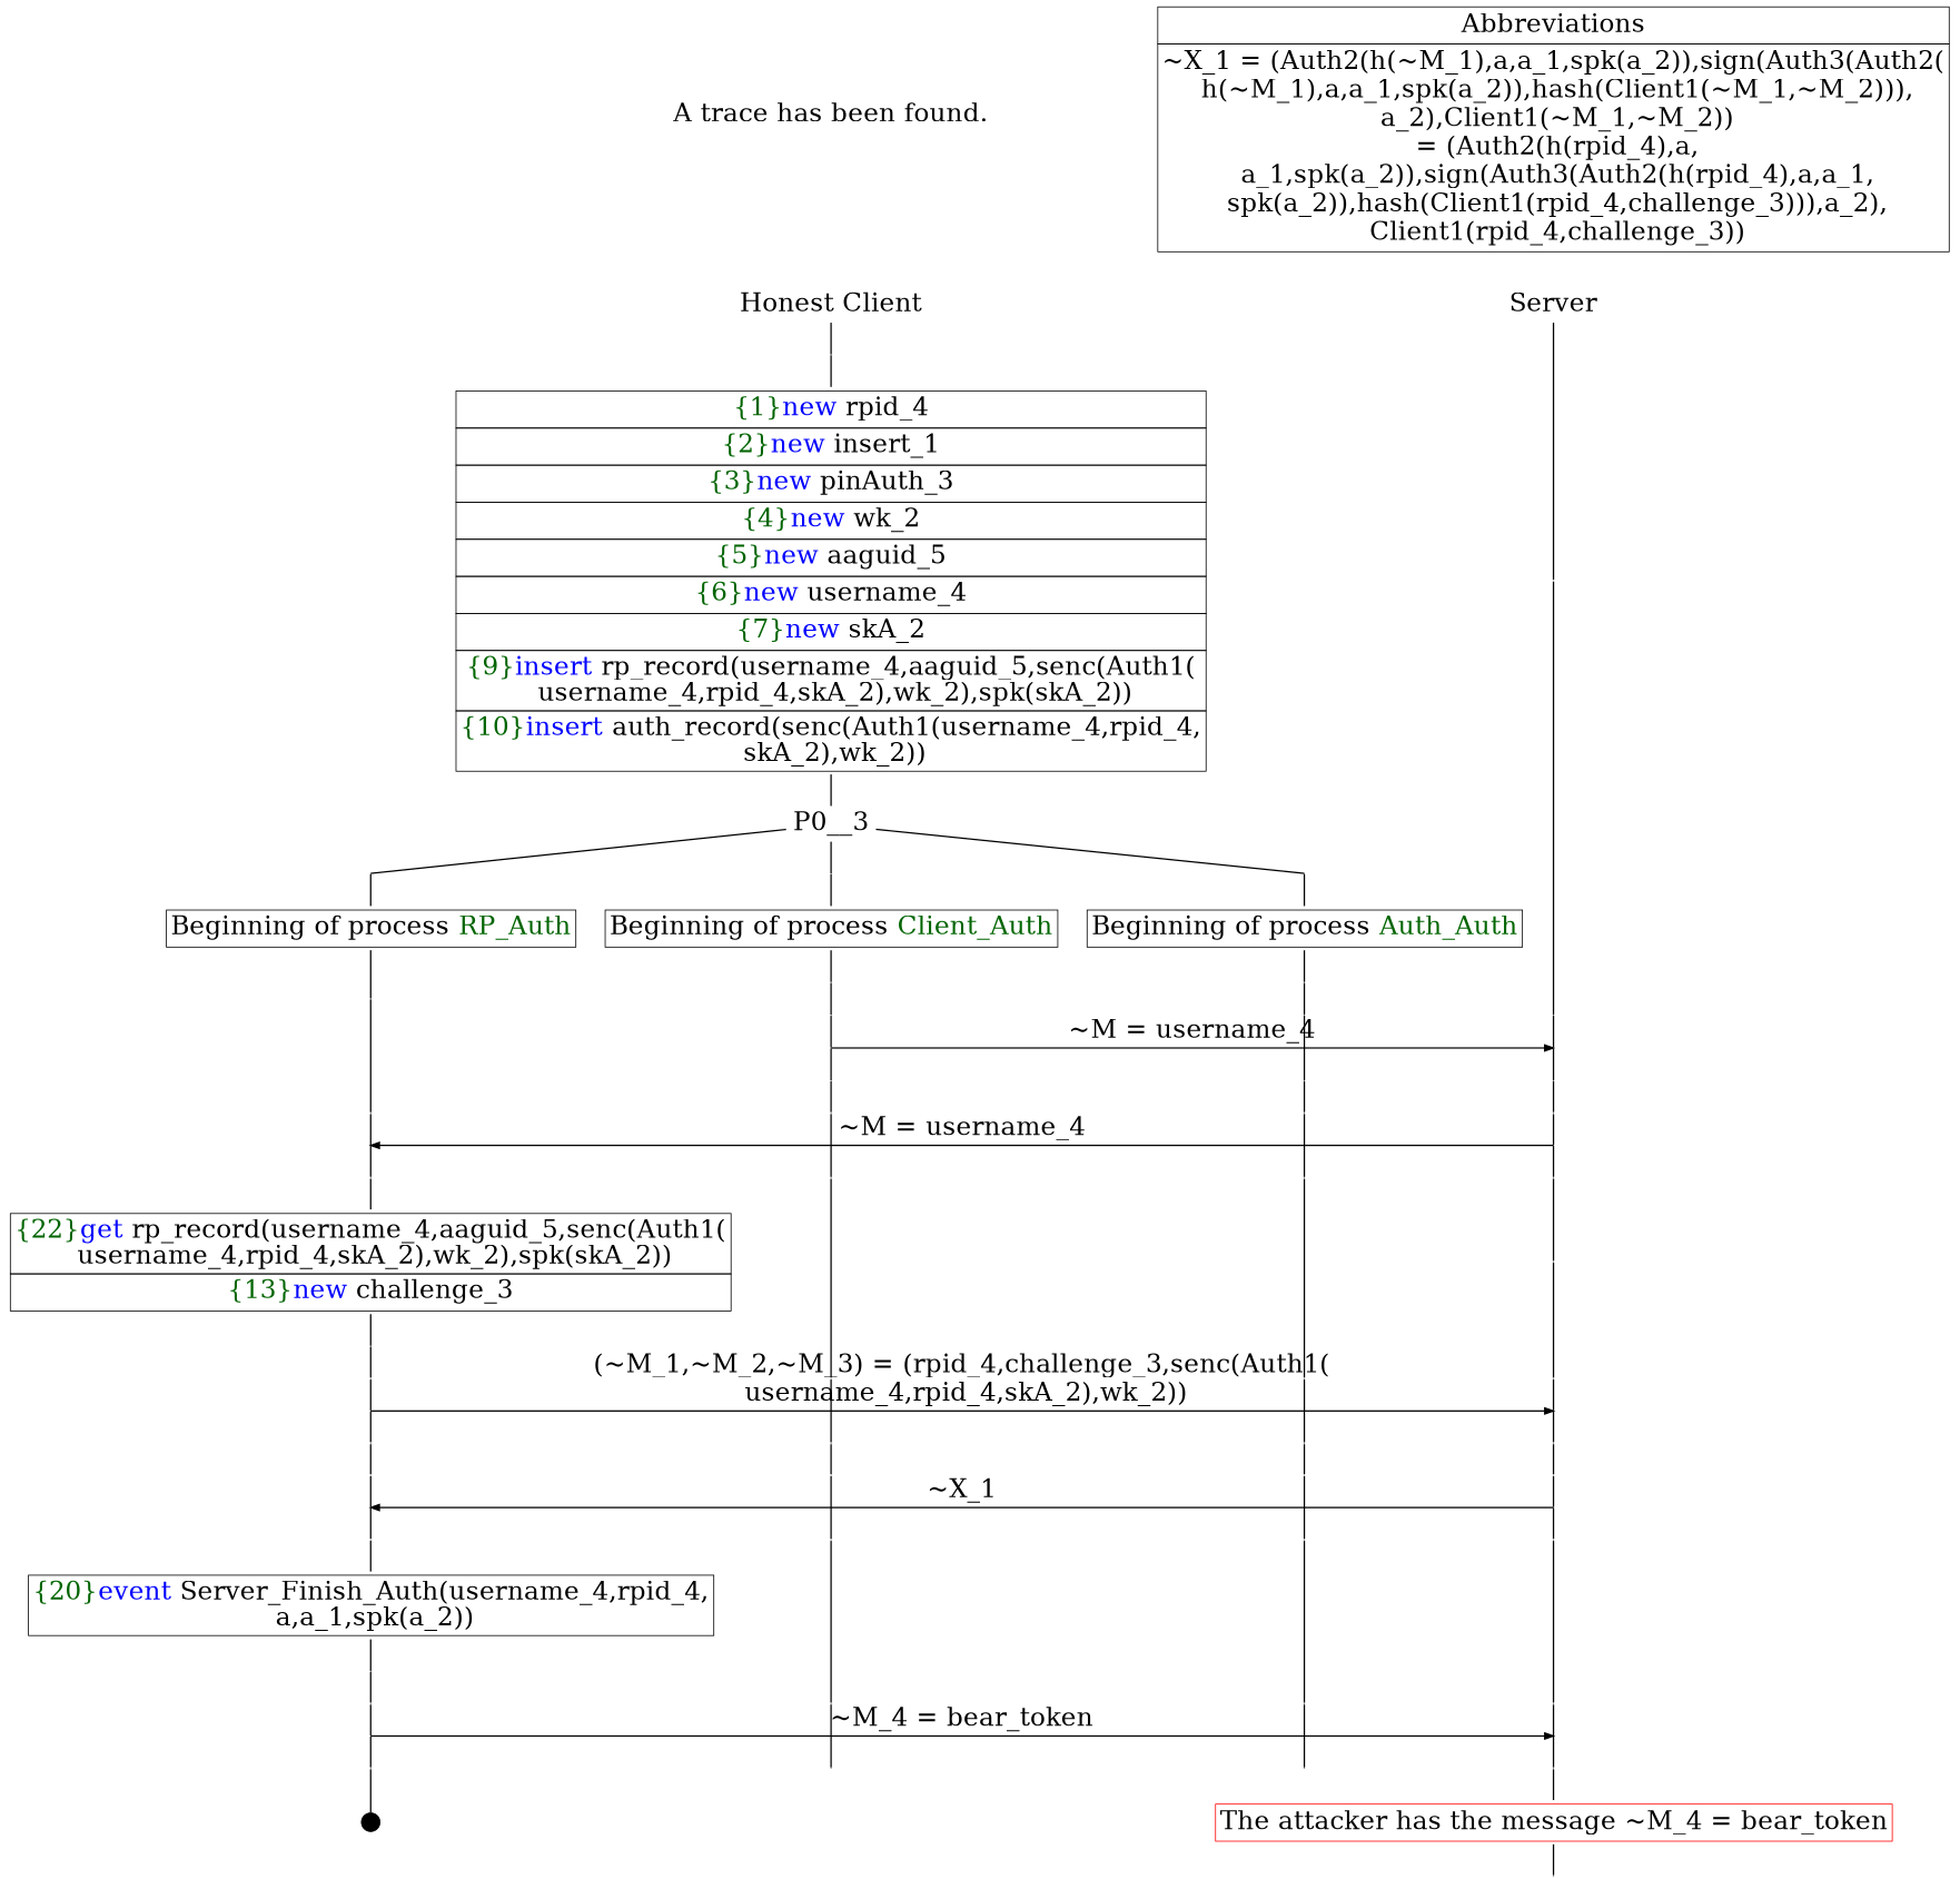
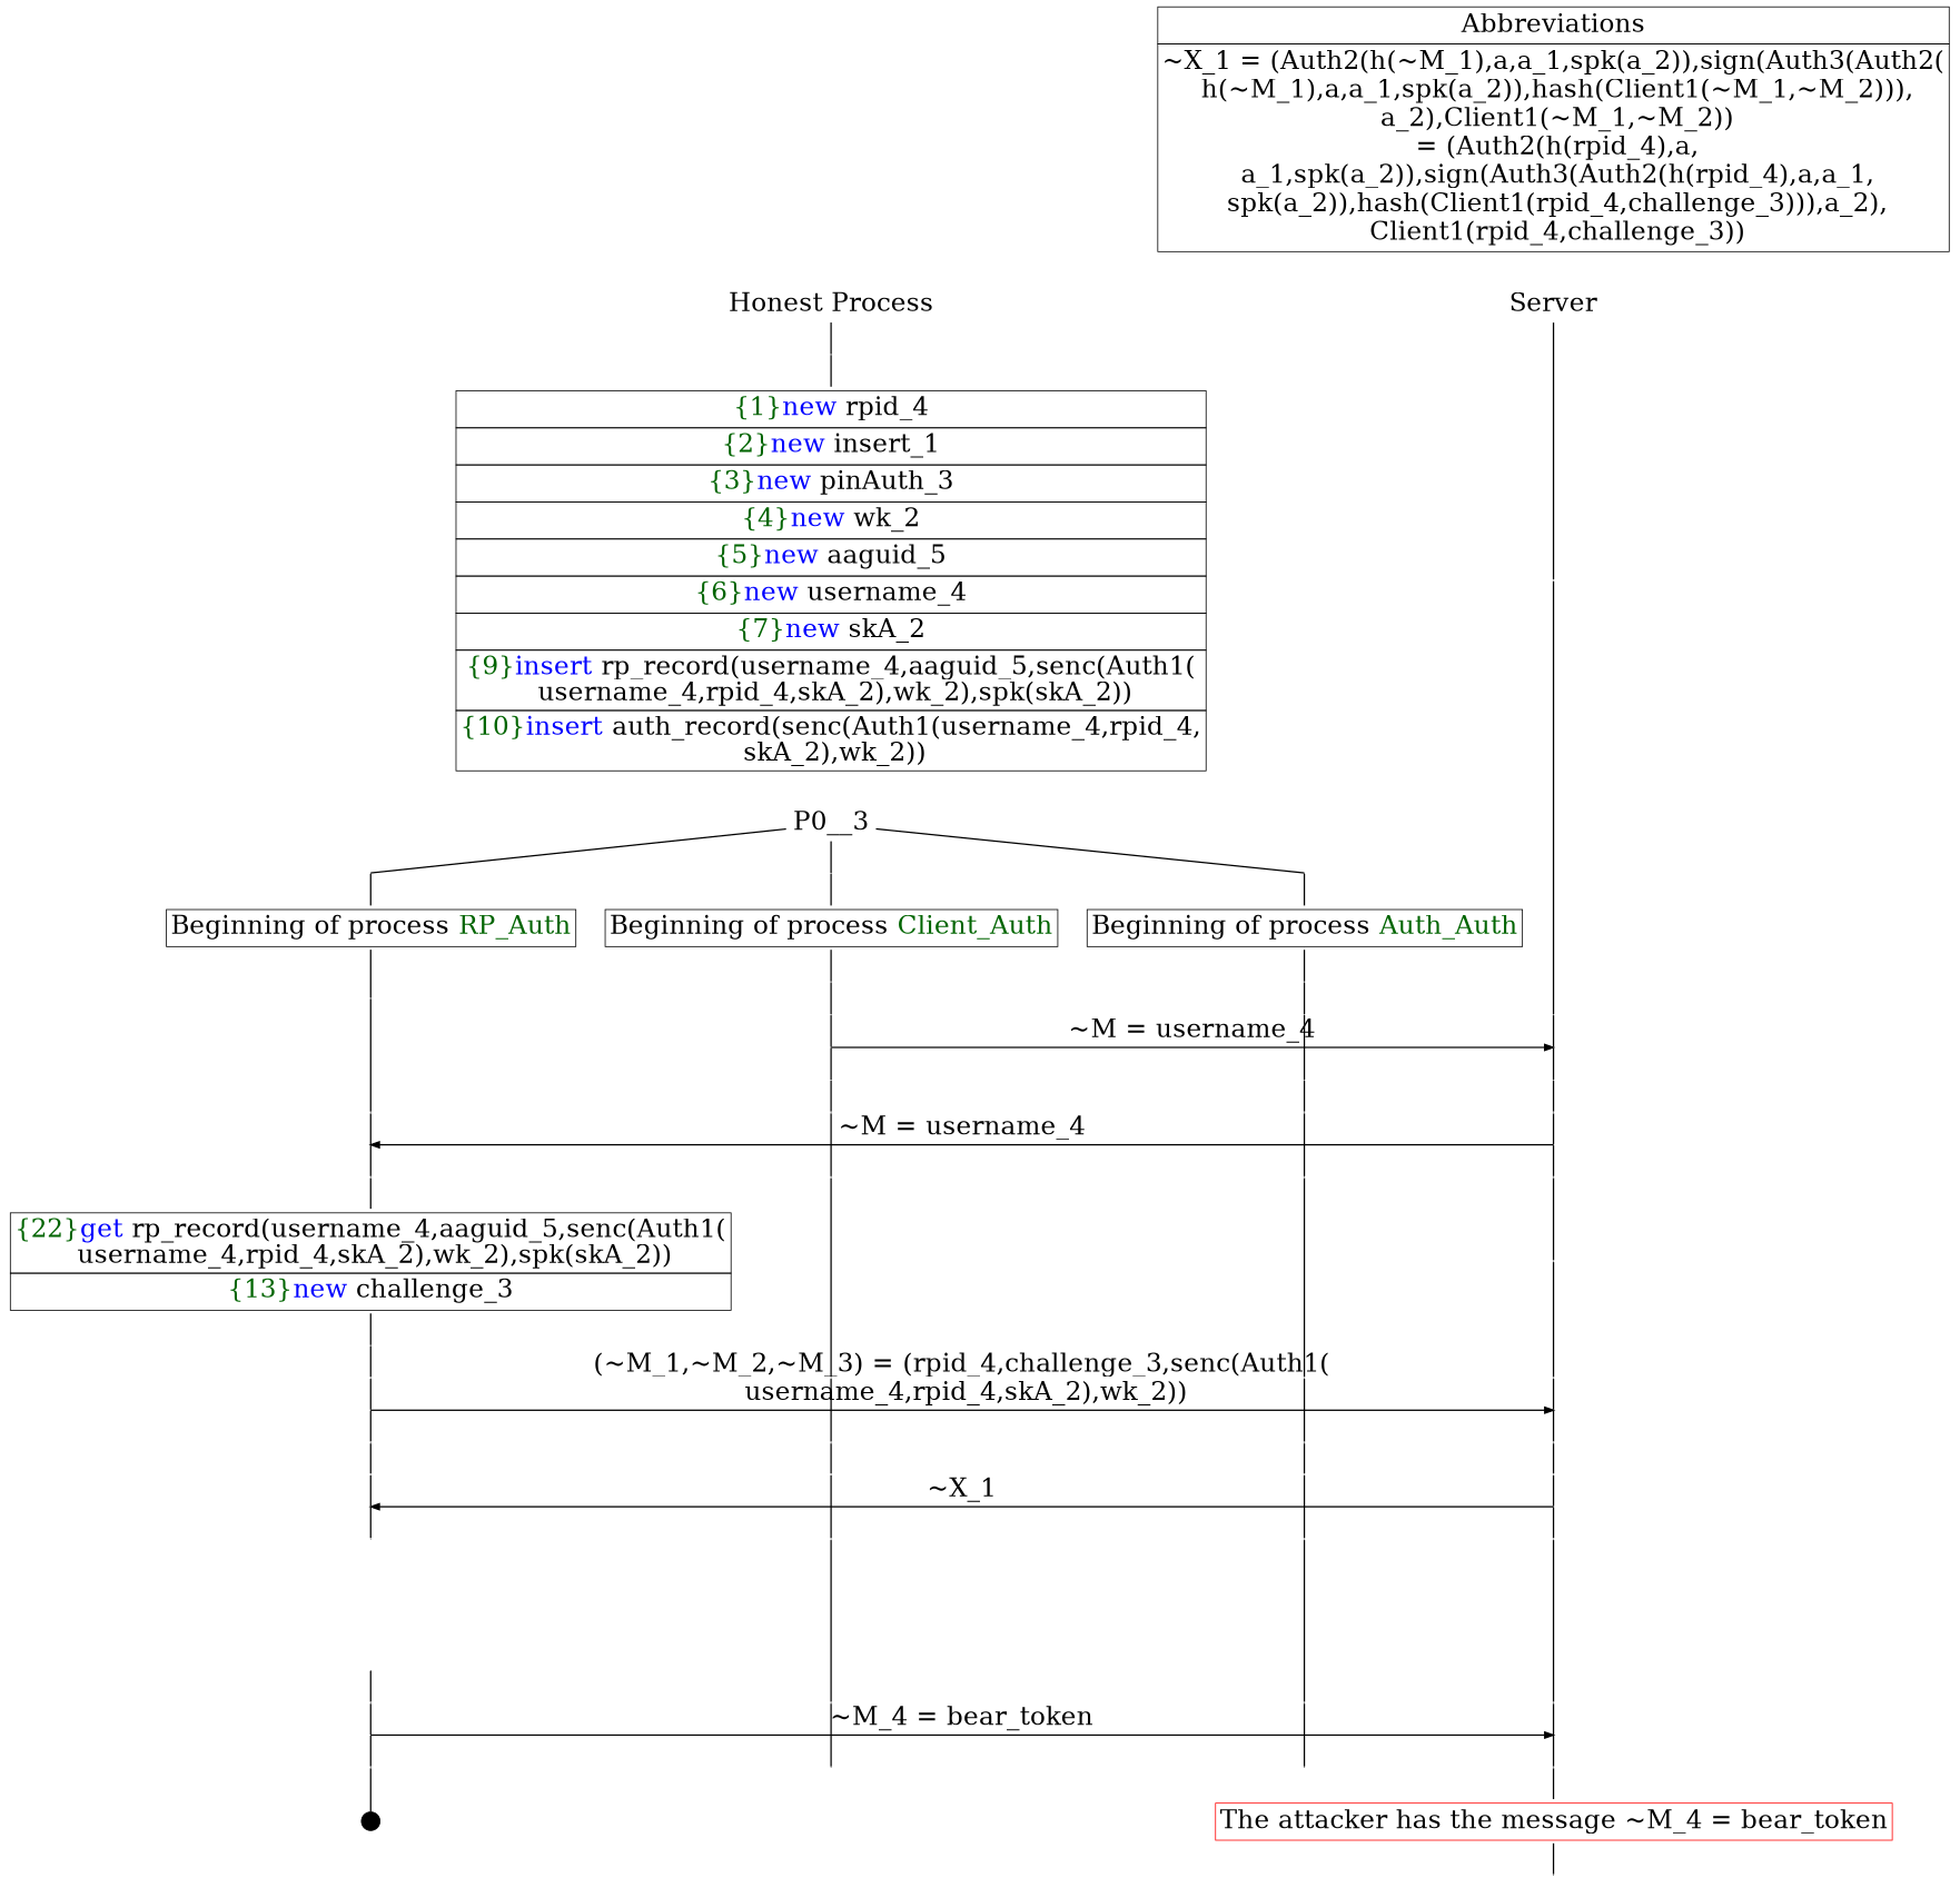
  digraph {
    ordering=out
    node [fontsize=30 shape=point]
    edge [arrowhead=none fontsize=30 penwidth=1.6 weight=100]
-   n1 [height=0 label="Honest Client" shape=plaintext width=0]
+   n1 [height=0 label="Honest Process" shape=plaintext width=0]
    n2 [height=0 label=Server shape=plaintext width=0]
    P0_2__7 [height=0 width=0]
    P__6 [height=0 width=0]
    n5 [height=0 label=<<TABLE BORDER="0" CELLBORDER="1" CELLSPACING="0" CELLPADDING="4"> <TR><TD><FONT COLOR="darkgreen">{1}</FONT><FONT COLOR="blue">new </FONT>rpid_4</TD></TR><TR><TD><FONT COLOR="darkgreen">{2}</FONT><FONT COLOR="blue">new </FONT>insert_1</TD></TR><TR><TD><FONT COLOR="darkgreen">{3}</FONT><FONT COLOR="blue">new </FONT>pinAuth_3</TD></TR><TR><TD><FONT COLOR="darkgreen">{4}</FONT><FONT COLOR="blue">new </FONT>wk_2</TD></TR><TR><TD><FONT COLOR="darkgreen">{5}</FONT><FONT COLOR="blue">new </FONT>aaguid_5</TD></TR><TR><TD><FONT COLOR="darkgreen">{6}</FONT><FONT COLOR="blue">new </FONT>username_4</TD></TR><TR><TD><FONT COLOR="darkgreen">{7}</FONT><FONT COLOR="blue">new </FONT>skA_2</TD></TR><TR><TD><FONT COLOR="darkgreen">{9}</FONT><FONT COLOR="blue">insert </FONT>rp_record(username_4,aaguid_5,senc(Auth1(<br/> username_4,rpid_4,skA_2),wk_2),spk(skA_2))</TD></TR><TR><TD><FONT COLOR="darkgreen">{10}</FONT><FONT COLOR="blue">insert </FONT>auth_record(senc(Auth1(username_4,rpid_4,<br/> skA_2),wk_2))</TD></TR></TABLE>> shape=plaintext width=0]
    P__1 [height=0 width=0]
    P0_2__3 [height=0 width=0]
    P0_1__3 [height=0 width=0]
    P0_0__3 [height=0 width=0]
    P0_1__6 [height=0 width=0]
    P0_0__6 [height=0 width=0]
    P__2 [height=0 width=0]
    P0_1__7 [height=0 width=0]
    P__3 [height=0 width=0]
    P0_1__8 [height=0 width=0]
    P0_0__7 [height=0 width=0]
    P__4 [height=0 width=0]
    P0_2__6 [height=0 width=0]
    P0_1__9 [height=0 width=0]
    P0_0__8 [height=0 width=0]
    P__5 [height=0 width=0]
    P0_2__8 [height=0 width=0]
    P0_1__10 [height=0 width=0]
    P0_0__9 [height=0 width=0]
    P__7 [height=0 width=0]
    n26 [height=0 label=<<TABLE BORDER="0" CELLBORDER="1" CELLSPACING="0" CELLPADDING="4"> <TR><TD><FONT COLOR="darkgreen">{22}</FONT><FONT COLOR="blue">get </FONT>rp_record(username_4,aaguid_5,senc(Auth1(<br/> username_4,rpid_4,skA_2),wk_2),spk(skA_2))</TD></TR><TR><TD><FONT COLOR="darkgreen">{13}</FONT><FONT COLOR="blue">new </FONT>challenge_3</TD></TR></TABLE>> shape=plaintext width=0]
    P__8 [height=0 width=0]
    P0_2__11 [height=0 width=0]
    P0_1__11 [height=0 width=0]
    P0_0__10 [height=0 width=0]
    P__9 [height=0 width=0]
    P0_2__12 [height=0 width=0]
    P__10 [height=0 width=0]
    P0_2__13 [height=0 width=0]
    P0_1__12 [height=0 width=0]
    P0_0__11 [height=0 width=0]
    P__11 [height=0 width=0]
    P0_2__14 [height=0 width=0]
    P0_1__13 [height=0 width=0]
    P0_0__12 [height=0 width=0]
    P__12 [height=0 width=0]
    P0_2__15 [height=0 width=0]
    P__13 [height=0 width=0]
    P0_2__16 [height=0 width=0]
    P0_1__14 [height=0 width=0]
    P0_0__13 [height=0 width=0]
    P__14 [height=0 width=0]
    P0_2__19 [height=0 width=0]
    P0_1__15 [height=0 width=0]
    P0_0__14 [height=0 width=0]
    P__15 [height=0 width=0]
    P0_2__20 [height=0 width=0]
    P__16 [height=0 width=0]
    P0_2__21 [height=0 width=0]
    P0_1__16 [height=0 width=0]
    P0_0__15 [height=0 width=0]
    P__17 [height=0 width=0]
    P0__1 [height=0 width=0]
    P0__3 [fixedsize=false height=0 shape=none width=0]
    n60 [height=0 label=<<TABLE BORDER="0" CELLBORDER="1" CELLSPACING="0" CELLPADDING="4"> <TR><TD>Beginning of process <FONT COLOR="darkgreen">RP_Auth</FONT></TD></TR></TABLE>> shape=plaintext width=0]
    n61 [height=0 label=<<TABLE BORDER="0" CELLBORDER="1" CELLSPACING="0" CELLPADDING="4"> <TR><TD>Beginning of process <FONT COLOR="darkgreen">Client_Auth</FONT></TD></TR></TABLE>> shape=plaintext width=0]
    n62 [height=0 label=<<TABLE BORDER="0" CELLBORDER="1" CELLSPACING="0" CELLPADDING="4"> <TR><TD>Beginning of process <FONT COLOR="darkgreen">Auth_Auth</FONT></TD></TR></TABLE>> shape=plaintext width=0]
    P0_2__10 [height=0 width=0]
-   n64 [height=0 label=<<TABLE BORDER="0" CELLBORDER="1" CELLSPACING="0" CELLPADDING="4"> <TR><TD><FONT COLOR="darkgreen">{20}</FONT><FONT COLOR="blue">event</FONT> Server_Finish_Auth(username_4,rpid_4,<br/> a,a_1,spk(a_2))</TD></TR></TABLE>> shape=plaintext width=0]
    P0_2__22 [height=0.3 width=0.3]
    n66 [color=red height=0 label=<<TABLE BORDER="0" CELLBORDER="1" CELLSPACING="0" CELLPADDING="4"> <TR><TD>The attacker has the message ~M_4 = bear_token</TD></TR></TABLE>> shape=plaintext width=0]
-   n67 [height=0 label=<A trace has been found.<br/> > shape=plaintext width=0]
    P0_2__5 [height=0 width=0]
    P0_1__5 [height=0 width=0]
    P0_0__5 [height=0 width=0]
    P0_2__18 [height=0 width=0]
    P__19 [height=0 width=0]
    n73 [height=0 label=<<TABLE BORDER="0" CELLBORDER="1" CELLSPACING="0" CELLPADDING="4"><TR> <TD> Abbreviations </TD></TR><TR><TD>~X_1 = (Auth2(h(~M_1),a,a_1,spk(a_2)),sign(Auth3(Auth2(<br/> h(~M_1),a,a_1,spk(a_2)),hash(Client1(~M_1,~M_2))),<br/> a_2),Client1(~M_1,~M_2))<br/> = (Auth2(h(rpid_4),a,<br/> a_1,spk(a_2)),sign(Auth3(Auth2(h(rpid_4),a,a_1,<br/> spk(a_2)),hash(Client1(rpid_4,challenge_3))),a_2),<br/> Client1(rpid_4,challenge_3))</TD></TR></TABLE>> shape=plaintext width=0]
    subgraph sub_1 {
      rank=same
      n1
      n2
    }
    subgraph sub_2 {
      rank=same
      P0_2__7
      P__6
    }
    subgraph sub_3 {
      rank=same
      n5
      P__1
    }
    subgraph sub_4 {
      rank=same
      P0_2__3
      P0_1__3
      P0_0__3
    }
    subgraph sub_5 {
      rank=same
      P0_1__6
      P0_0__6
      P__2
    }
    subgraph sub_6 {
      rank=same
      P0_1__7
      P__3
    }
    subgraph sub_7 {
      rank=same
      P0_1__8
      P0_0__7
      P__4
    }
    subgraph sub_8 {
      rank=same
      P0_2__6
      P0_1__9
      P0_0__8
      P__5
    }
    subgraph sub_9 {
      rank=same
      P0_2__8
      P0_1__10
      P0_0__9
      P__7
    }
    subgraph sub_10 {
      rank=same
      n26
      P__8
    }
    subgraph sub_11 {
      rank=same
      P0_2__11
      P0_1__11
      P0_0__10
      P__9
    }
    subgraph sub_12 {
      rank=same
      P0_2__12
      P__10
    }
    subgraph sub_13 {
      rank=same
      P0_2__13
      P0_1__12
      P0_0__11
      P__11
    }
    subgraph sub_14 {
      rank=same
      P0_2__14
      P0_1__13
      P0_0__12
      P__12
    }
    subgraph sub_15 {
      rank=same
      P0_2__15
      P__13
    }
    subgraph sub_16 {
      rank=same
      P0_2__16
      P0_1__14
      P0_0__13
      P__14
    }
    subgraph sub_17 {
      rank=same
      P0_2__19
      P0_1__15
      P0_0__14
      P__15
    }
    subgraph sub_18 {
      rank=same
      P0_2__20
      P__16
    }
    subgraph sub_19 {
      rank=same
      P0_2__21
      P0_1__16
      P0_0__15
      P__17
    }
    n1 -> P0__1
    n2 -> P__1
    P0_2__7 -> P__6 [arrowhead=normal dir=back label=<~M = username_4> weight=""]
    P0_2__7 -> P0_2__8
    P__6 -> P__7
-   n5 -> P0__3
    P__1 -> P__2
    P0_2__3 -> n60
    P0_1__3 -> n61
    P0_0__3 -> n62
    P0_1__6 -> P0_1__7
    P0_0__6 -> P0_0__7
    P__2 -> P__3
    P0_1__7 -> P__3 [arrowhead=normal label=<~M = username_4> weight=""]
    P0_1__7 -> P0_1__8
    P__3 -> P__4
    P0_1__8 -> P0_1__9
    P0_0__7 -> P0_0__8
    P__4 -> P__5
    P0_2__6 -> P0_2__7
    P0_1__9 -> P0_1__10
    P0_0__8 -> P0_0__9
    P__5 -> P__6
    P0_2__8 -> n26
    P0_1__10 -> P0_1__11
    P0_0__9 -> P0_0__10
    P__7 -> P__8
    n26 -> P0_2__10
    P__8 -> P__9
    P0_2__11 -> P0_2__12
    P0_1__11 -> P0_1__12
    P0_0__10 -> P0_0__11
    P__9 -> P__10
    P0_2__12 -> P__10 [arrowhead=normal label=<(~M_1,~M_2,~M_3) = (rpid_4,challenge_3,senc(Auth1(<br/> username_4,rpid_4,skA_2),wk_2))> weight=""]
    P0_2__12 -> P0_2__13
    P__10 -> P__11
    P0_2__13 -> P0_2__14
    P0_1__12 -> P0_1__13
    P0_0__11 -> P0_0__12
    P__11 -> P__12
    P0_2__14 -> P0_2__15
    P0_1__13 -> P0_1__14
    P0_0__12 -> P0_0__13
    P__12 -> P__13
    P0_2__15 -> P__13 [arrowhead=normal dir=back label=<~X_1> weight=""]
    P0_2__15 -> P0_2__16
    P__13 -> P__14
-   P0_2__16 -> n64
    P0_1__14 -> P0_1__15
    P0_0__13 -> P0_0__14
    P__14 -> P__15
    P0_2__19 -> P0_2__20
    P0_1__15 -> P0_1__16
    P0_0__14 -> P0_0__15
    P__15 -> P__16
    P0_2__20 -> P__16 [arrowhead=normal label=<~M_4 = bear_token> weight=""]
    P0_2__20 -> P0_2__21
    P__16 -> P__17
    P0_2__21 -> P0_2__22
    P__17 -> n66
    P0__1 -> n5
    P0__3 -> P0_2__3 [weight=""]
    P0__3 -> P0_1__3 [weight=""]
    P0__3 -> P0_0__3 [weight=""]
    n60 -> P0_2__5
    n61 -> P0_1__5
    n62 -> P0_0__5
    P0_2__10 -> P0_2__11
-   n64 -> P0_2__18
    n66 -> P__19
-   n67 -> n1 [style=invisible]
    P0_2__5 -> P0_2__6
    P0_1__5 -> P0_1__6
    P0_0__5 -> P0_0__6
    P0_2__18 -> P0_2__19
    n73 -> n2 [style=invisible]
  }
